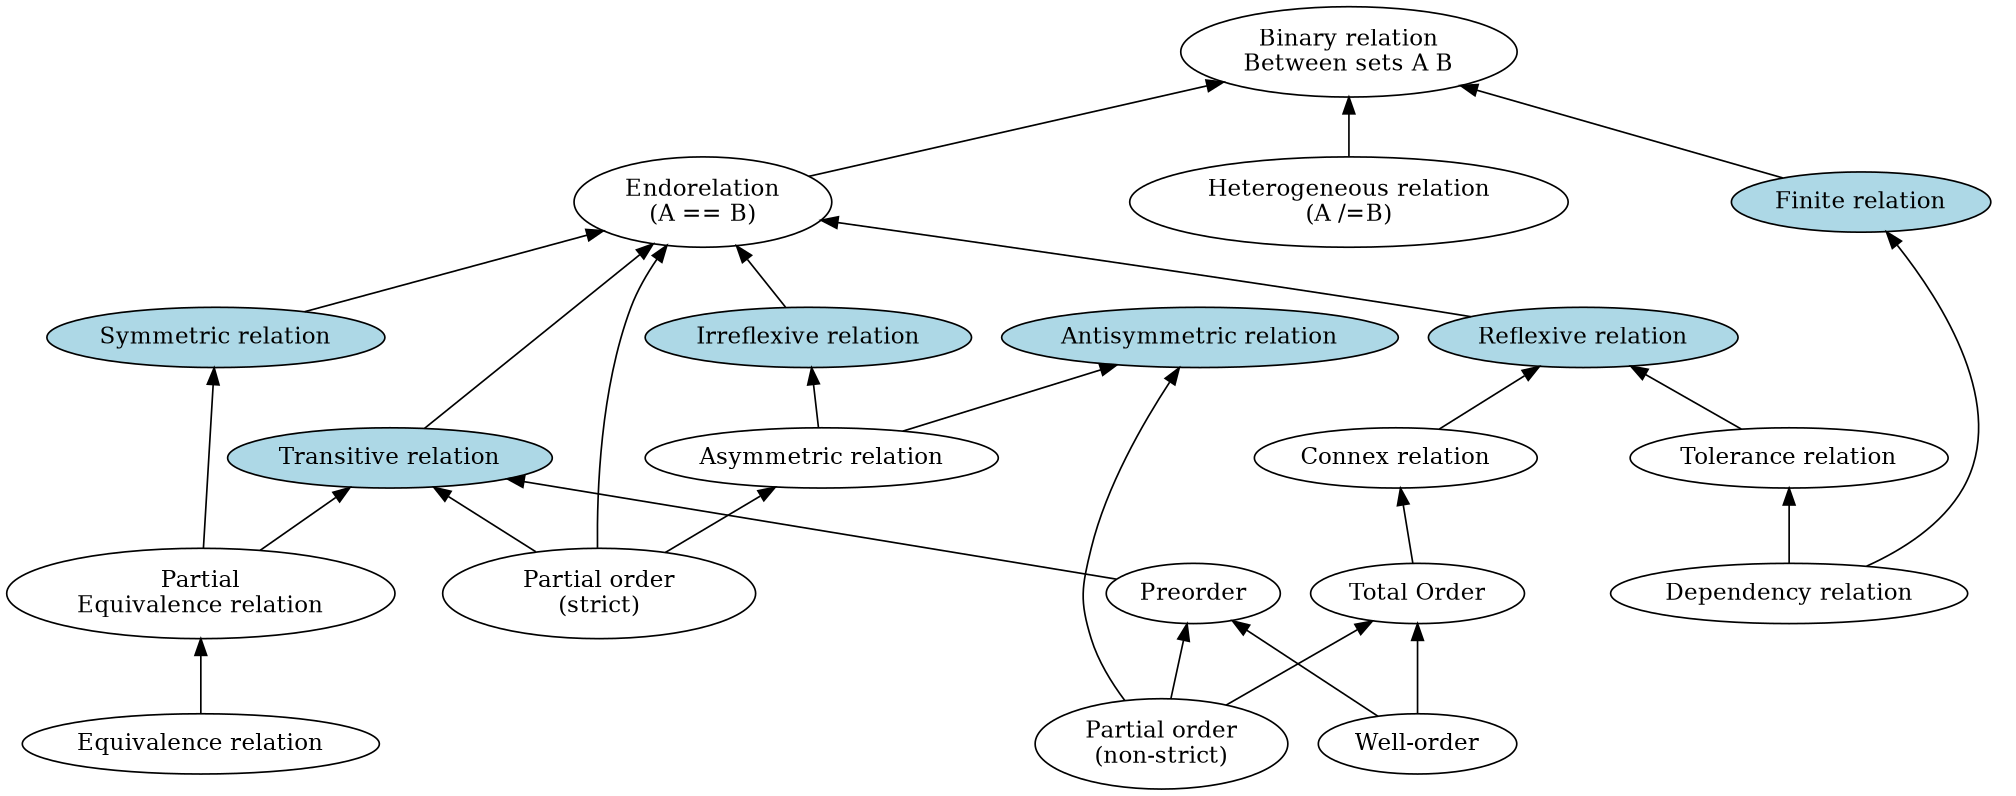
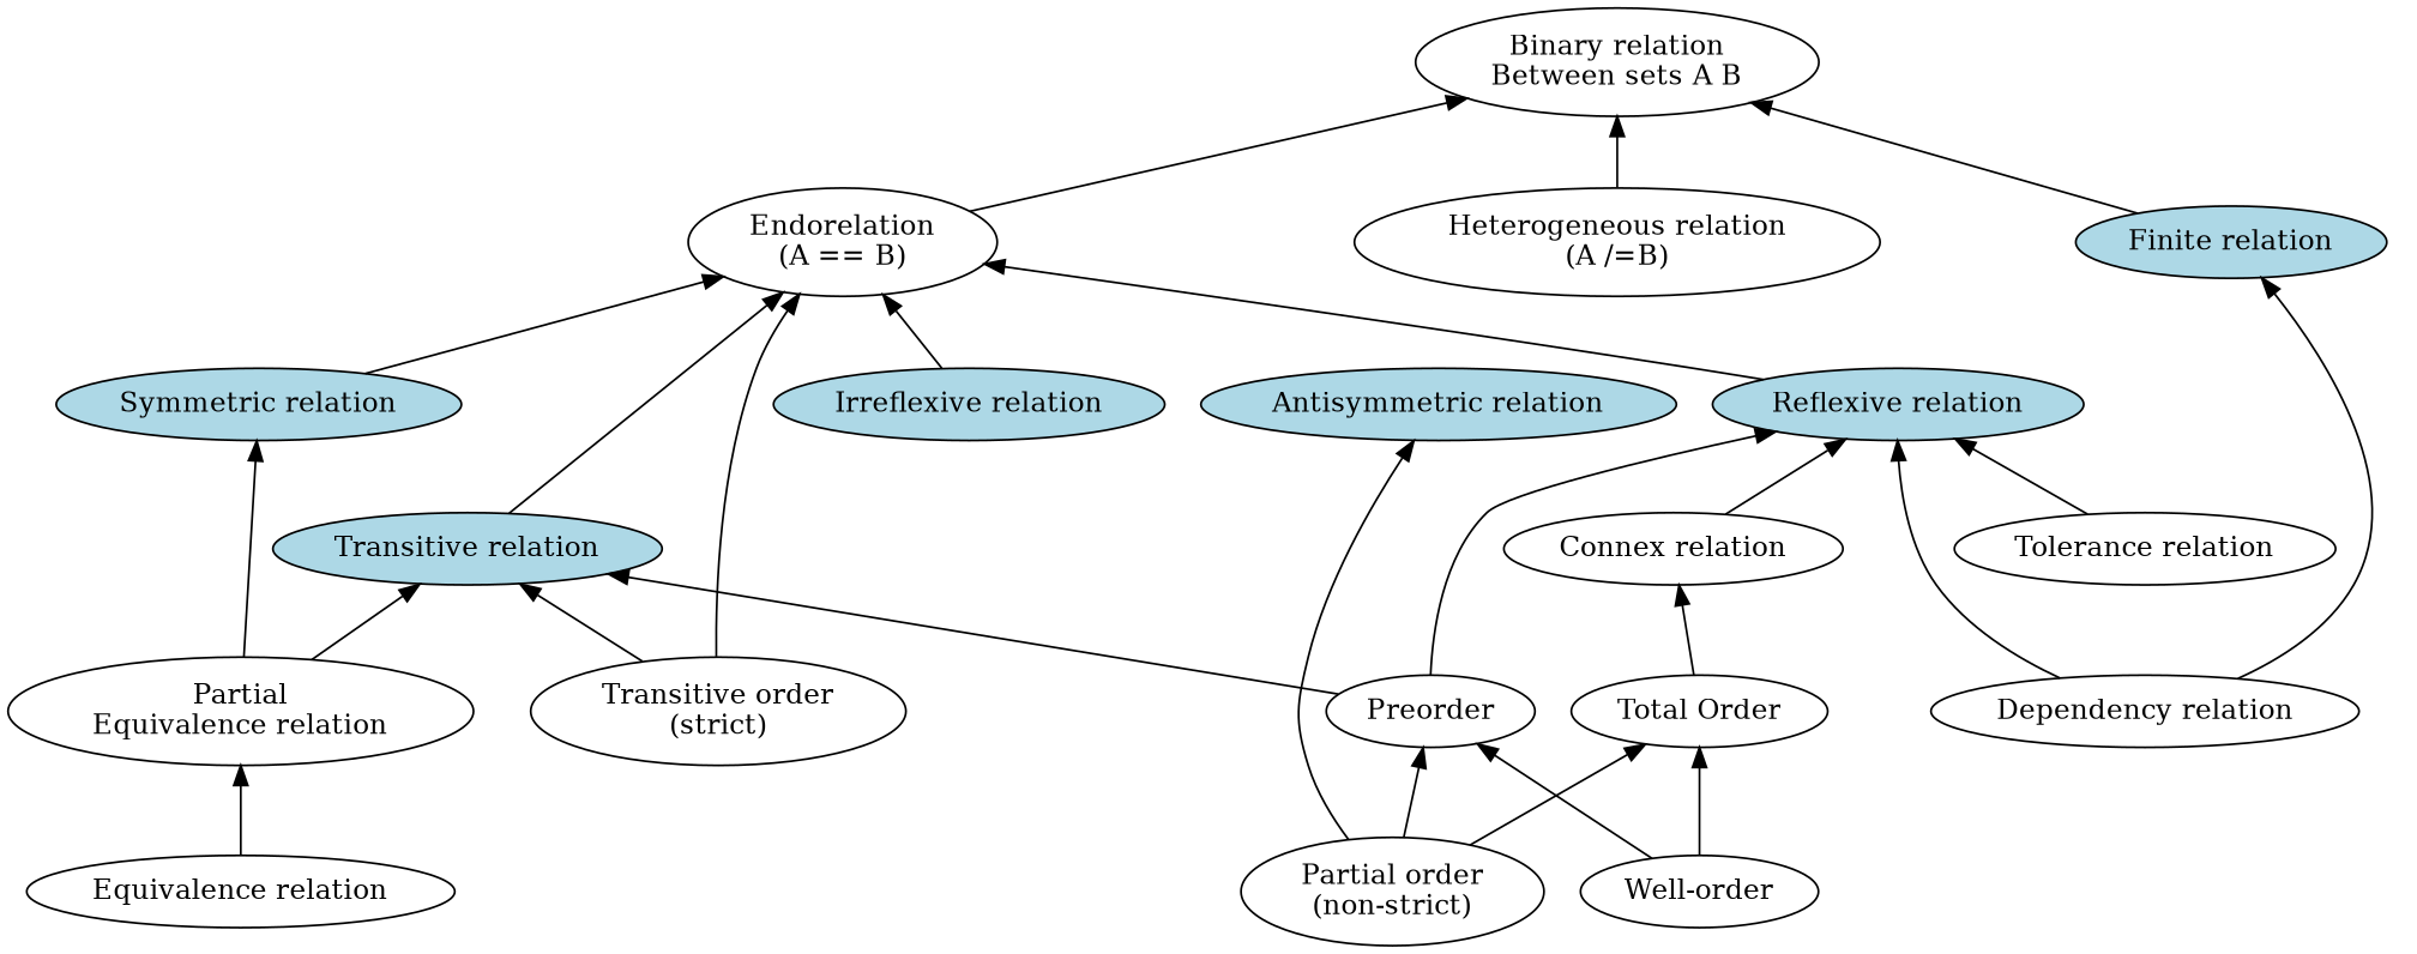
  digraph {
    rankdir=BT
    n1 [label="Binary relation\nBetween sets A B"]
    n2 [label="Endorelation\n(A == B)"]
    n3 [label="Heterogeneous relation\n(A /=B)"]
    n4 [label="Total Order"]
    n5 [label="Connex relation"]
    n6 [label="Partial order\n(non-strict)"]
    n7 [label=Preorder]
    n8 [fillcolor=lightblue label="Antisymmetric relation" style=filled]
    n9 [fillcolor=lightblue label="Reflexive relation" style=filled]
    n10 [fillcolor=lightblue label="Transitive relation" style=filled]
    n11 [label="Equivalence relation"]
    n12 [label="Partial\nEquivalence relation"]
    n13 [fillcolor=lightblue label="Symmetric relation" style=filled]
    n14 [label="Tolerance relation"]
-   n15 [label="Asymmetric relation"]
    n16 [fillcolor=lightblue label="Irreflexive relation" style=filled]
    n17 [label="Well-order"]
-   n18 [label="Partial order\n(strict)"]
+   n18 [label="Transitive order\n(strict)"]
    n19 [label="Dependency relation"]
    n20 [fillcolor=lightblue label="Finite relation" style=filled]
    n2 -> n1
    n3 -> n1
    n4 -> n5
    n5 -> n9
    n6 -> n4
    n6 -> n7
    n6 -> n8
+   n7 -> n9
    n7 -> n10
    n9 -> n2
    n10 -> n2
    n11 -> n12
    n12 -> n10
    n12 -> n13
    n13 -> n2
    n14 -> n9
-   n15 -> n8
-   n15 -> n16
    n16 -> n2
    n17 -> n4
    n17 -> n7
    n18 -> n2
    n18 -> n10
-   n18 -> n15
-   n19 -> n14
+   n19 -> n9
    n19 -> n20
    n20 -> n1
  }
